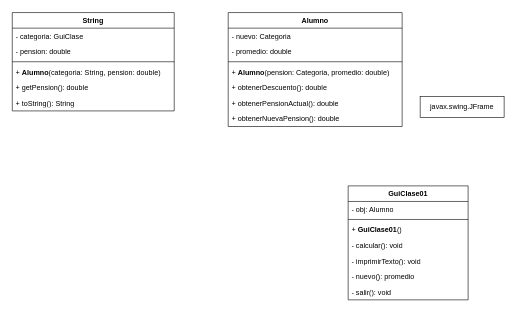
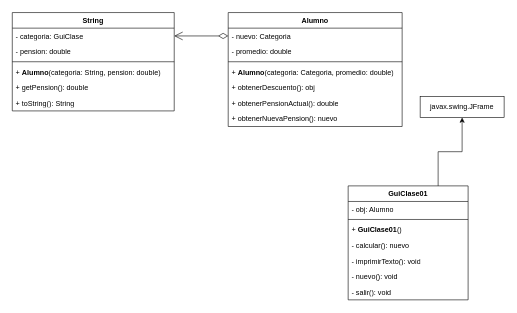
  <mxCell id="0" />
  <mxCell id="1" parent="0" />
  <mxCell id="2" value="Alumno" style="swimlane;fontStyle=1;align=center;verticalAlign=top;childLayout=stackLayout;horizontal=1;startSize=26;horizontalStack=0;resizeParent=1;resizeParentMax=0;resizeLast=0;collapsible=1;marginBottom=0;whiteSpace=wrap;html=1;" vertex="1" parent="1"><mxGeometry x="380" y="20" width="290" height="190" as="geometry" /></mxCell>
  <mxCell id="3" value="- nuevo: Categoria" style="text;strokeColor=none;fillColor=none;align=left;verticalAlign=top;spacingLeft=4;spacingRight=4;overflow=hidden;rotatable=0;points=[[0,0.5],[1,0.5]];portConstraint=eastwest;whiteSpace=wrap;html=1;" vertex="1" parent="2"><mxGeometry y="26" width="290" height="26" as="geometry" /></mxCell>
  <mxCell id="4" value="- promedio: double" style="text;strokeColor=none;fillColor=none;align=left;verticalAlign=top;spacingLeft=4;spacingRight=4;overflow=hidden;rotatable=0;points=[[0,0.5],[1,0.5]];portConstraint=eastwest;whiteSpace=wrap;html=1;" vertex="1" parent="2"><mxGeometry y="52" width="290" height="26" as="geometry" /></mxCell>
  <mxCell id="5" value="" style="line;strokeWidth=1;fillColor=none;align=left;verticalAlign=middle;spacingTop=-1;spacingLeft=3;spacingRight=3;rotatable=0;labelPosition=right;points=[];portConstraint=eastwest;strokeColor=inherit;" vertex="1" parent="2"><mxGeometry y="78" width="290" height="8" as="geometry" /></mxCell>
- <mxCell id="6" value="+&amp;nbsp;&lt;span style=&quot;font-weight: 700; text-align: center;&quot;&gt;Alumno&lt;/span&gt;(pension: Categoria, promedio: double)" style="text;strokeColor=none;fillColor=none;align=left;verticalAlign=top;spacingLeft=4;spacingRight=4;overflow=hidden;rotatable=0;points=[[0,0.5],[1,0.5]];portConstraint=eastwest;whiteSpace=wrap;html=1;" vertex="1" parent="2"><mxGeometry y="86" width="290" height="26" as="geometry" /></mxCell>
- <mxCell id="7" value="+&amp;nbsp;obtenerDescuento(): double" style="text;strokeColor=none;fillColor=none;align=left;verticalAlign=top;spacingLeft=4;spacingRight=4;overflow=hidden;rotatable=0;points=[[0,0.5],[1,0.5]];portConstraint=eastwest;whiteSpace=wrap;html=1;" vertex="1" parent="2"><mxGeometry y="112" width="290" height="26" as="geometry" /></mxCell>
+ <mxCell id="6" value="+&amp;nbsp;&lt;span style=&quot;font-weight: 700; text-align: center;&quot;&gt;Alumno&lt;/span&gt;(categoria: Categoria, promedio: double)" style="text;strokeColor=none;fillColor=none;align=left;verticalAlign=top;spacingLeft=4;spacingRight=4;overflow=hidden;rotatable=0;points=[[0,0.5],[1,0.5]];portConstraint=eastwest;whiteSpace=wrap;html=1;" vertex="1" parent="2"><mxGeometry y="86" width="290" height="26" as="geometry" /></mxCell>
+ <mxCell id="7" value="+&amp;nbsp;obtenerDescuento(): obj" style="text;strokeColor=none;fillColor=none;align=left;verticalAlign=top;spacingLeft=4;spacingRight=4;overflow=hidden;rotatable=0;points=[[0,0.5],[1,0.5]];portConstraint=eastwest;whiteSpace=wrap;html=1;" vertex="1" parent="2"><mxGeometry y="112" width="290" height="26" as="geometry" /></mxCell>
  <mxCell id="8" value="+&amp;nbsp;obtenerPensionActual(): double" style="text;strokeColor=none;fillColor=none;align=left;verticalAlign=top;spacingLeft=4;spacingRight=4;overflow=hidden;rotatable=0;points=[[0,0.5],[1,0.5]];portConstraint=eastwest;whiteSpace=wrap;html=1;" vertex="1" parent="2"><mxGeometry y="138" width="290" height="26" as="geometry" /></mxCell>
- <mxCell id="9" value="+&amp;nbsp;obtenerNuevaPension(): double" style="text;strokeColor=none;fillColor=none;align=left;verticalAlign=top;spacingLeft=4;spacingRight=4;overflow=hidden;rotatable=0;points=[[0,0.5],[1,0.5]];portConstraint=eastwest;whiteSpace=wrap;html=1;" vertex="1" parent="2"><mxGeometry y="164" width="290" height="26" as="geometry" /></mxCell>
+ <mxCell id="9" value="+&amp;nbsp;obtenerNuevaPension(): nuevo" style="text;strokeColor=none;fillColor=none;align=left;verticalAlign=top;spacingLeft=4;spacingRight=4;overflow=hidden;rotatable=0;points=[[0,0.5],[1,0.5]];portConstraint=eastwest;whiteSpace=wrap;html=1;" vertex="1" parent="2"><mxGeometry y="164" width="290" height="26" as="geometry" /></mxCell>
+ <mxCell id="10" style="edgeStyle=orthogonalEdgeStyle;rounded=0;orthogonalLoop=1;jettySize=auto;html=1;entryX=0.5;entryY=1;entryDx=0;entryDy=0;exitX=0.75;exitY=0;exitDx=0;exitDy=0;" edge="1" parent="1" source="11" target="19"><mxGeometry relative="1" as="geometry" /></mxCell>
  <mxCell id="11" value="GuiClase01" style="swimlane;fontStyle=1;align=center;verticalAlign=top;childLayout=stackLayout;horizontal=1;startSize=26;horizontalStack=0;resizeParent=1;resizeParentMax=0;resizeLast=0;collapsible=1;marginBottom=0;whiteSpace=wrap;html=1;" vertex="1" parent="1"><mxGeometry x="580" y="309" width="200" height="190" as="geometry" /></mxCell>
  <mxCell id="12" value="- obj: Alumno" style="text;strokeColor=none;fillColor=none;align=left;verticalAlign=top;spacingLeft=4;spacingRight=4;overflow=hidden;rotatable=0;points=[[0,0.5],[1,0.5]];portConstraint=eastwest;whiteSpace=wrap;html=1;" vertex="1" parent="11"><mxGeometry y="26" width="200" height="26" as="geometry" /></mxCell>
  <mxCell id="13" value="" style="line;strokeWidth=1;fillColor=none;align=left;verticalAlign=middle;spacingTop=-1;spacingLeft=3;spacingRight=3;rotatable=0;labelPosition=right;points=[];portConstraint=eastwest;strokeColor=inherit;" vertex="1" parent="11"><mxGeometry y="52" width="200" height="8" as="geometry" /></mxCell>
  <mxCell id="14" value="+&amp;nbsp;&lt;span style=&quot;font-weight: 700; text-align: center;&quot;&gt;GuiClase01&lt;/span&gt;()" style="text;strokeColor=none;fillColor=none;align=left;verticalAlign=top;spacingLeft=4;spacingRight=4;overflow=hidden;rotatable=0;points=[[0,0.5],[1,0.5]];portConstraint=eastwest;whiteSpace=wrap;html=1;" vertex="1" parent="11"><mxGeometry y="60" width="200" height="26" as="geometry" /></mxCell>
- <mxCell id="15" value="- calcular(): void" style="text;strokeColor=none;fillColor=none;align=left;verticalAlign=top;spacingLeft=4;spacingRight=4;overflow=hidden;rotatable=0;points=[[0,0.5],[1,0.5]];portConstraint=eastwest;whiteSpace=wrap;html=1;" vertex="1" parent="11"><mxGeometry y="86" width="200" height="26" as="geometry" /></mxCell>
+ <mxCell id="15" value="- calcular(): nuevo" style="text;strokeColor=none;fillColor=none;align=left;verticalAlign=top;spacingLeft=4;spacingRight=4;overflow=hidden;rotatable=0;points=[[0,0.5],[1,0.5]];portConstraint=eastwest;whiteSpace=wrap;html=1;" vertex="1" parent="11"><mxGeometry y="86" width="200" height="26" as="geometry" /></mxCell>
  <mxCell id="16" value="- imprimirTexto(): void" style="text;strokeColor=none;fillColor=none;align=left;verticalAlign=top;spacingLeft=4;spacingRight=4;overflow=hidden;rotatable=0;points=[[0,0.5],[1,0.5]];portConstraint=eastwest;whiteSpace=wrap;html=1;" vertex="1" parent="11"><mxGeometry y="112" width="200" height="26" as="geometry" /></mxCell>
- <mxCell id="17" value="- nuevo(): promedio" style="text;strokeColor=none;fillColor=none;align=left;verticalAlign=top;spacingLeft=4;spacingRight=4;overflow=hidden;rotatable=0;points=[[0,0.5],[1,0.5]];portConstraint=eastwest;whiteSpace=wrap;html=1;" vertex="1" parent="11"><mxGeometry y="138" width="200" height="26" as="geometry" /></mxCell>
+ <mxCell id="17" value="- nuevo(): void" style="text;strokeColor=none;fillColor=none;align=left;verticalAlign=top;spacingLeft=4;spacingRight=4;overflow=hidden;rotatable=0;points=[[0,0.5],[1,0.5]];portConstraint=eastwest;whiteSpace=wrap;html=1;" vertex="1" parent="11"><mxGeometry y="138" width="200" height="26" as="geometry" /></mxCell>
  <mxCell id="18" value="- salir(): void" style="text;strokeColor=none;fillColor=none;align=left;verticalAlign=top;spacingLeft=4;spacingRight=4;overflow=hidden;rotatable=0;points=[[0,0.5],[1,0.5]];portConstraint=eastwest;whiteSpace=wrap;html=1;" vertex="1" parent="11"><mxGeometry y="164" width="200" height="26" as="geometry" /></mxCell>
  <mxCell id="19" value="javax.swing.JFrame" style="html=1;whiteSpace=wrap;" vertex="1" parent="1"><mxGeometry x="700" y="160" width="140" height="35" as="geometry" /></mxCell>
  <mxCell id="20" value="String" style="swimlane;fontStyle=1;align=center;verticalAlign=top;childLayout=stackLayout;horizontal=1;startSize=26;horizontalStack=0;resizeParent=1;resizeParentMax=0;resizeLast=0;collapsible=1;marginBottom=0;whiteSpace=wrap;html=1;" vertex="1" parent="1"><mxGeometry x="20" y="20" width="270" height="164" as="geometry" /></mxCell>
  <mxCell id="21" value="- categoria: GuiClase" style="text;strokeColor=none;fillColor=none;align=left;verticalAlign=top;spacingLeft=4;spacingRight=4;overflow=hidden;rotatable=0;points=[[0,0.5],[1,0.5]];portConstraint=eastwest;whiteSpace=wrap;html=1;" vertex="1" parent="20"><mxGeometry y="26" width="270" height="26" as="geometry" /></mxCell>
  <mxCell id="22" value="- pension: double" style="text;strokeColor=none;fillColor=none;align=left;verticalAlign=top;spacingLeft=4;spacingRight=4;overflow=hidden;rotatable=0;points=[[0,0.5],[1,0.5]];portConstraint=eastwest;whiteSpace=wrap;html=1;" vertex="1" parent="20"><mxGeometry y="52" width="270" height="26" as="geometry" /></mxCell>
  <mxCell id="23" value="" style="line;strokeWidth=1;fillColor=none;align=left;verticalAlign=middle;spacingTop=-1;spacingLeft=3;spacingRight=3;rotatable=0;labelPosition=right;points=[];portConstraint=eastwest;strokeColor=inherit;" vertex="1" parent="20"><mxGeometry y="78" width="270" height="8" as="geometry" /></mxCell>
  <mxCell id="24" value="+&amp;nbsp;&lt;span style=&quot;font-weight: 700; text-align: center;&quot;&gt;Alumno&lt;/span&gt;(categoria: String, pension: double)" style="text;strokeColor=none;fillColor=none;align=left;verticalAlign=top;spacingLeft=4;spacingRight=4;overflow=hidden;rotatable=0;points=[[0,0.5],[1,0.5]];portConstraint=eastwest;whiteSpace=wrap;html=1;" vertex="1" parent="20"><mxGeometry y="86" width="270" height="26" as="geometry" /></mxCell>
  <mxCell id="25" value="+&amp;nbsp;getPension(): double" style="text;strokeColor=none;fillColor=none;align=left;verticalAlign=top;spacingLeft=4;spacingRight=4;overflow=hidden;rotatable=0;points=[[0,0.5],[1,0.5]];portConstraint=eastwest;whiteSpace=wrap;html=1;" vertex="1" parent="20"><mxGeometry y="112" width="270" height="26" as="geometry" /></mxCell>
  <mxCell id="26" value="+&amp;nbsp;toString(): String" style="text;strokeColor=none;fillColor=none;align=left;verticalAlign=top;spacingLeft=4;spacingRight=4;overflow=hidden;rotatable=0;points=[[0,0.5],[1,0.5]];portConstraint=eastwest;whiteSpace=wrap;html=1;" vertex="1" parent="20"><mxGeometry y="138" width="270" height="26" as="geometry" /></mxCell>
+ <mxCell id="27" value="" style="endArrow=open;html=1;endSize=12;startArrow=diamondThin;startSize=14;startFill=0;edgeStyle=orthogonalEdgeStyle;align=left;verticalAlign=bottom;rounded=0;entryX=1;entryY=0.5;entryDx=0;entryDy=0;exitX=0;exitY=0.5;exitDx=0;exitDy=0;" edge="1" parent="1" source="3" target="21"><mxGeometry x="-1" y="3" relative="1" as="geometry"><mxPoint x="120" y="252" as="sourcePoint" /><mxPoint x="280" y="252" as="targetPoint" /></mxGeometry></mxCell>
